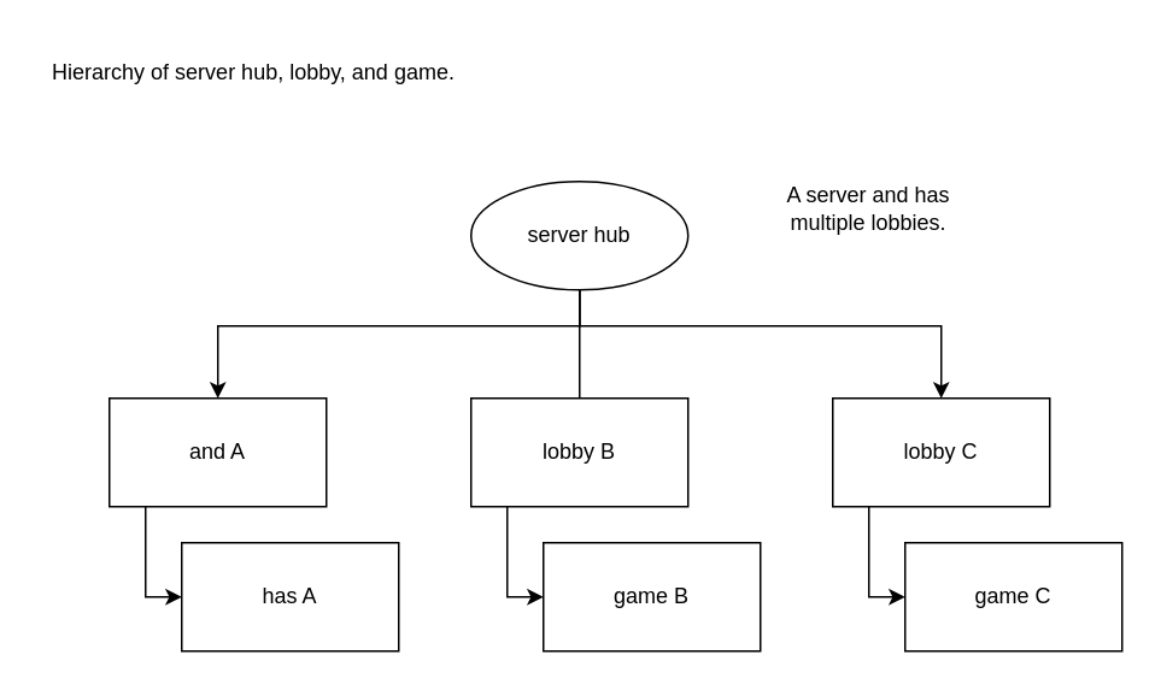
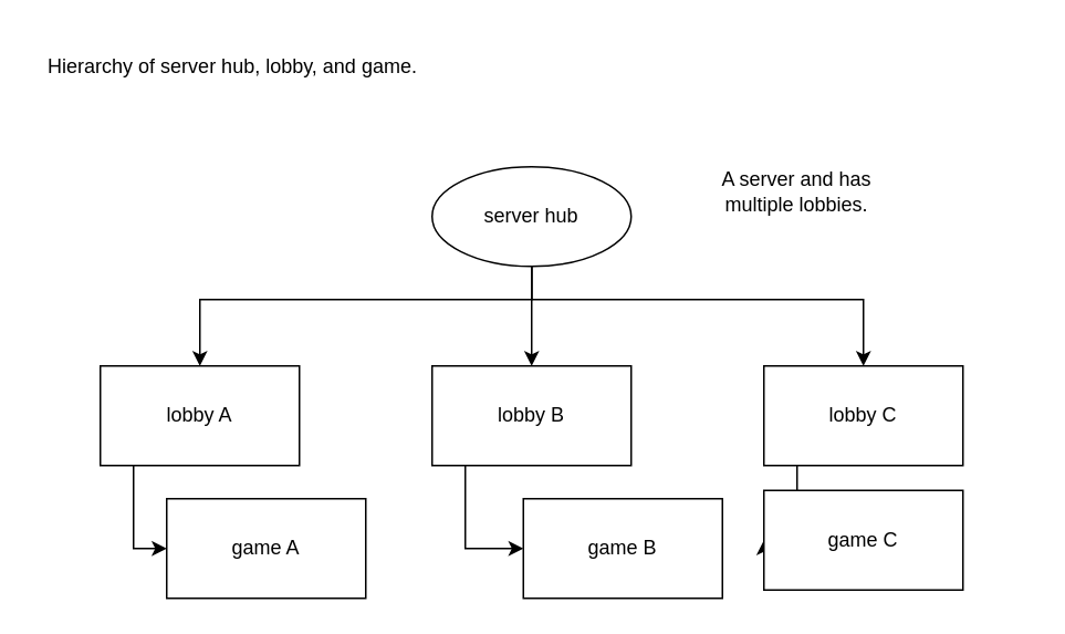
  <mxCell id="0" />
  <mxCell id="1" parent="0" />
- <mxCell id="2" style="edgeStyle=orthogonalEdgeStyle;rounded=0;orthogonalLoop=1;jettySize=auto;html=1;entryX=0.5;entryY=0;entryDx=0;entryDy=0;endArrow=none;" parent="1" source="5" target="11" edge="1"><mxGeometry relative="1" as="geometry" /></mxCell>
+ <mxCell id="2" style="edgeStyle=orthogonalEdgeStyle;rounded=0;orthogonalLoop=1;jettySize=auto;html=1;entryX=0.5;entryY=0;entryDx=0;entryDy=0;" parent="1" source="5" target="11" edge="1"><mxGeometry relative="1" as="geometry" /></mxCell>
  <mxCell id="3" style="edgeStyle=orthogonalEdgeStyle;rounded=0;orthogonalLoop=1;jettySize=auto;html=1;entryX=0.5;entryY=0;entryDx=0;entryDy=0;" parent="1" source="5" target="7" edge="1"><mxGeometry relative="1" as="geometry"><Array as="points"><mxPoint x="320" y="180" /><mxPoint x="520" y="180" /></Array></mxGeometry></mxCell>
  <mxCell id="4" style="edgeStyle=orthogonalEdgeStyle;rounded=0;orthogonalLoop=1;jettySize=auto;html=1;entryX=0.5;entryY=0;entryDx=0;entryDy=0;" parent="1" source="5" target="9" edge="1"><mxGeometry relative="1" as="geometry"><Array as="points"><mxPoint x="320" y="180" /><mxPoint x="120" y="180" /></Array></mxGeometry></mxCell>
  <mxCell id="5" value="server hub" style="ellipse;whiteSpace=wrap;html=1;" parent="1" vertex="1"><mxGeometry x="260" y="100" width="120" height="60" as="geometry" /></mxCell>
  <mxCell id="6" style="edgeStyle=orthogonalEdgeStyle;rounded=0;orthogonalLoop=1;jettySize=auto;html=1;entryX=0;entryY=0.5;entryDx=0;entryDy=0;" parent="1" source="7" target="14" edge="1"><mxGeometry relative="1" as="geometry"><Array as="points"><mxPoint x="480" y="330" /></Array></mxGeometry></mxCell>
  <mxCell id="7" value="lobby C" style="rounded=0;whiteSpace=wrap;html=1;" parent="1" vertex="1"><mxGeometry x="460" y="220" width="120" height="60" as="geometry" /></mxCell>
  <mxCell id="8" style="edgeStyle=orthogonalEdgeStyle;rounded=0;orthogonalLoop=1;jettySize=auto;html=1;entryX=0;entryY=0.5;entryDx=0;entryDy=0;" parent="1" source="9" target="12" edge="1"><mxGeometry relative="1" as="geometry"><Array as="points"><mxPoint x="80" y="330" /></Array></mxGeometry></mxCell>
- <mxCell id="9" value="and A" style="rounded=0;whiteSpace=wrap;html=1;" parent="1" vertex="1"><mxGeometry x="60" y="220" width="120" height="60" as="geometry" /></mxCell>
+ <mxCell id="9" value="lobby A" style="rounded=0;whiteSpace=wrap;html=1;" parent="1" vertex="1"><mxGeometry x="60" y="220" width="120" height="60" as="geometry" /></mxCell>
  <mxCell id="10" style="edgeStyle=orthogonalEdgeStyle;rounded=0;orthogonalLoop=1;jettySize=auto;html=1;entryX=0;entryY=0.5;entryDx=0;entryDy=0;" parent="1" source="11" target="13" edge="1"><mxGeometry relative="1" as="geometry"><Array as="points"><mxPoint x="280" y="330" /></Array></mxGeometry></mxCell>
  <mxCell id="11" value="lobby B" style="rounded=0;whiteSpace=wrap;html=1;" parent="1" vertex="1"><mxGeometry x="260" y="220" width="120" height="60" as="geometry" /></mxCell>
- <mxCell id="12" value="has A" style="rounded=0;whiteSpace=wrap;html=1;" parent="1" vertex="1"><mxGeometry x="100" y="300" width="120" height="60" as="geometry" /></mxCell>
- <mxCell id="13" value="game B" style="rounded=0;whiteSpace=wrap;html=1;" parent="1" vertex="1"><mxGeometry x="300" y="300" width="120" height="60" as="geometry" /></mxCell>
- <mxCell id="14" value="game C" style="rounded=0;whiteSpace=wrap;html=1;" parent="1" vertex="1"><mxGeometry x="500" y="300" width="120" height="60" as="geometry" /></mxCell>
+ <mxCell id="12" value="game A" style="rounded=0;whiteSpace=wrap;html=1;" parent="1" vertex="1"><mxGeometry x="100" y="300" width="120" height="60" as="geometry" /></mxCell>
+ <mxCell id="13" value="game B" style="rounded=0;whiteSpace=wrap;html=1;" parent="1" vertex="1"><mxGeometry x="315" y="300" width="120" height="60" as="geometry" /></mxCell>
+ <mxCell id="14" value="game C" style="rounded=0;whiteSpace=wrap;html=1;" parent="1" vertex="1"><mxGeometry x="460" y="295" width="120" height="60" as="geometry" /></mxCell>
  <mxCell id="15" value="Hierarchy of server hub, lobby, and game." style="text;html=1;strokeColor=none;fillColor=none;align=center;verticalAlign=middle;whiteSpace=wrap;rounded=0;" parent="1" vertex="1"><mxGeometry x="20" y="20" width="240" height="40" as="geometry" /></mxCell>
  <mxCell id="16" value="A server and has multiple lobbies." style="text;html=1;strokeColor=none;fillColor=none;align=center;verticalAlign=middle;whiteSpace=wrap;rounded=0;" parent="1" vertex="1"><mxGeometry x="420" y="100" width="120" height="30" as="geometry" /></mxCell>
